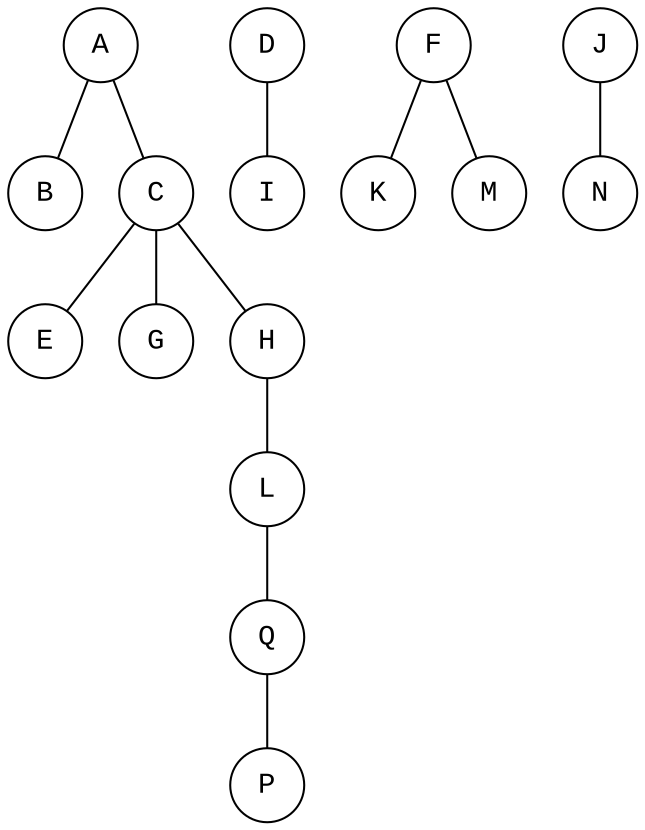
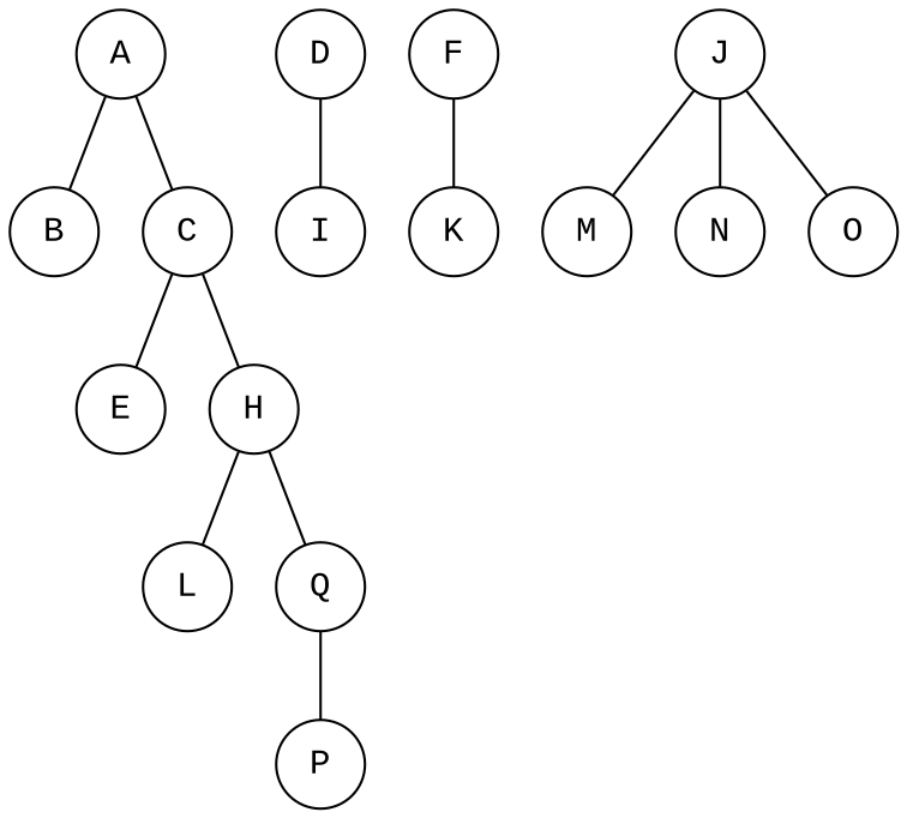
  graph {
    fontname="Liberation Mono"
    node [fontname="Liberation Mono" shape=circle]
    edge [fontname="Liberation Mono"]
    A
    B
    C
    E
-   G
    H
    D
    I
    F
    K
    L
    J
    M
    N
+   O
    Q
    P
    A -- B
    A -- C
    C -- E
-   C -- G
    C -- H
    H -- L
    D -- I
    F -- K
-   L -- Q
-   F -- M
+   H -- Q
+   J -- M
    J -- N
+   J -- O
    Q -- P
  }
